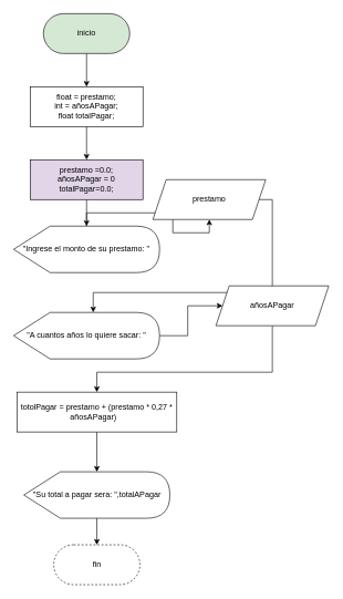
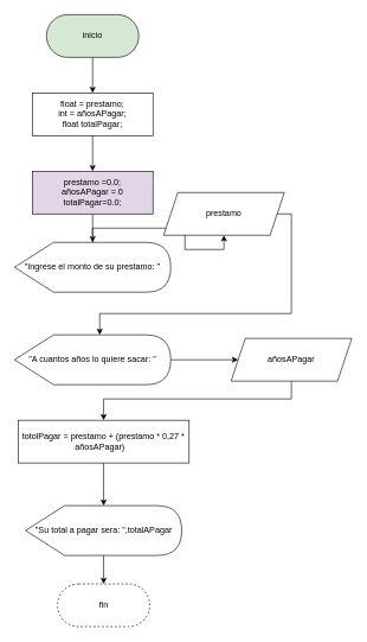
  <mxCell id="0" />
  <mxCell id="1" parent="0" />
  <mxCell id="2" value="" style="edgeStyle=orthogonalEdgeStyle;rounded=0;orthogonalLoop=1;jettySize=auto;html=1;" edge="1" parent="1" source="3" target="5"><mxGeometry relative="1" as="geometry" /></mxCell>
  <mxCell id="3" value="inicio" style="rounded=1;whiteSpace=wrap;html=1;arcSize=50;fillColor=#d5e8d4;" vertex="1" parent="1"><mxGeometry x="65" y="20" width="130" height="60" as="geometry" /></mxCell>
  <mxCell id="4" value="" style="edgeStyle=orthogonalEdgeStyle;rounded=0;orthogonalLoop=1;jettySize=auto;html=1;" edge="1" parent="1" source="5" target="7"><mxGeometry relative="1" as="geometry" /></mxCell>
  <mxCell id="5" value="float = prestamo;&lt;div&gt;int = añosAPagar;&lt;/div&gt;&lt;div&gt;float totalPagar;&lt;/div&gt;" style="rounded=0;whiteSpace=wrap;html=1;" vertex="1" parent="1"><mxGeometry x="45" y="130" width="170" height="60" as="geometry" /></mxCell>
  <mxCell id="6" value="" style="edgeStyle=orthogonalEdgeStyle;rounded=0;orthogonalLoop=1;jettySize=auto;html=1;" edge="1" parent="1" source="7" target="9"><mxGeometry relative="1" as="geometry" /></mxCell>
  <mxCell id="7" value="prestamo =0.0;&lt;div&gt;añosAPagar = 0&lt;/div&gt;&lt;div&gt;totalPagar=0.0;&lt;/div&gt;" style="rounded=0;whiteSpace=wrap;html=1;fillColor=#e1d5e7;" vertex="1" parent="1"><mxGeometry x="45" y="240" width="170" height="60" as="geometry" /></mxCell>
  <mxCell id="8" value="" style="edgeStyle=orthogonalEdgeStyle;rounded=0;orthogonalLoop=1;jettySize=auto;html=1;" edge="1" parent="1" source="9" target="10"><mxGeometry relative="1" as="geometry" /></mxCell>
  <mxCell id="9" value="&quot;Ingrese el monto de su prestamo: &quot;" style="shape=display;whiteSpace=wrap;html=1;rounded=0;strokeColor=default;align=center;verticalAlign=middle;fontFamily=Helvetica;fontSize=12;fontColor=default;fillColor=default;" vertex="1" parent="1"><mxGeometry x="20" y="340" width="220" height="70" as="geometry" /></mxCell>
  <mxCell id="10" value="prestamo" style="shape=parallelogram;perimeter=parallelogramPerimeter;whiteSpace=wrap;html=1;fixedSize=1;rounded=0;strokeColor=default;align=center;verticalAlign=middle;fontFamily=Helvetica;fontSize=12;fontColor=default;fillColor=default;" vertex="1" parent="1"><mxGeometry x="230" y="270" width="170" height="60" as="geometry" /></mxCell>
  <mxCell id="11" value="" style="edgeStyle=orthogonalEdgeStyle;rounded=0;orthogonalLoop=1;jettySize=auto;html=1;entryX=0;entryY=0.5;entryDx=0;entryDy=0;" edge="1" parent="1" source="12" target="15"><mxGeometry relative="1" as="geometry"><mxPoint x="335" y="505" as="targetPoint" /></mxGeometry></mxCell>
  <mxCell id="12" value="&quot;A cuantos años lo quiere sacar: &quot;" style="shape=display;whiteSpace=wrap;html=1;rounded=0;strokeColor=default;align=center;verticalAlign=middle;fontFamily=Helvetica;fontSize=12;fontColor=default;fillColor=default;" vertex="1" parent="1"><mxGeometry x="20" y="470" width="220" height="70" as="geometry" /></mxCell>
  <mxCell id="13" style="edgeStyle=orthogonalEdgeStyle;rounded=0;orthogonalLoop=1;jettySize=auto;html=1;entryX=0;entryY=0;entryDx=120;entryDy=0;entryPerimeter=0;" edge="1" parent="1" source="10" target="12"><mxGeometry relative="1" as="geometry"><Array as="points"><mxPoint x="410" y="440" /><mxPoint x="140" y="440" /></Array></mxGeometry></mxCell>
  <mxCell id="14" style="edgeStyle=orthogonalEdgeStyle;rounded=0;orthogonalLoop=1;jettySize=auto;html=1;entryX=0.5;entryY=0;entryDx=0;entryDy=0;" edge="1" parent="1" source="15" target="17"><mxGeometry relative="1" as="geometry"><Array as="points"><mxPoint x="410" y="560" /><mxPoint x="146" y="560" /></Array></mxGeometry></mxCell>
- <mxCell id="15" value="añosAPagar" style="shape=parallelogram;perimeter=parallelogramPerimeter;whiteSpace=wrap;html=1;fixedSize=1;rounded=0;strokeColor=default;align=center;verticalAlign=middle;fontFamily=Helvetica;fontSize=12;fontColor=default;fillColor=default;" vertex="1" parent="1"><mxGeometry x="325" y="430" width="170" height="60" as="geometry" /></mxCell>
+ <mxCell id="15" value="añosAPagar" style="shape=parallelogram;perimeter=parallelogramPerimeter;whiteSpace=wrap;html=1;fixedSize=1;rounded=0;strokeColor=default;align=center;verticalAlign=middle;fontFamily=Helvetica;fontSize=12;fontColor=default;fillColor=default;" vertex="1" parent="1"><mxGeometry x="325" y="475" width="170" height="60" as="geometry" /></mxCell>
  <mxCell id="16" value="" style="edgeStyle=orthogonalEdgeStyle;rounded=0;orthogonalLoop=1;jettySize=auto;html=1;" edge="1" parent="1" source="17" target="19"><mxGeometry relative="1" as="geometry" /></mxCell>
  <mxCell id="17" value="totolPagar = prestamo + (prestamo * 0,27 * añosAPagar)&amp;nbsp; &amp;nbsp;" style="rounded=0;whiteSpace=wrap;html=1;" vertex="1" parent="1"><mxGeometry x="25" y="590" width="241" height="60" as="geometry" /></mxCell>
  <mxCell id="18" value="" style="edgeStyle=orthogonalEdgeStyle;rounded=0;orthogonalLoop=1;jettySize=auto;html=1;" edge="1" parent="1" source="19" target="20"><mxGeometry relative="1" as="geometry" /></mxCell>
  <mxCell id="19" value="&quot;Su total a pagar sera: &quot;,totalAPagar" style="shape=display;whiteSpace=wrap;html=1;rounded=0;strokeColor=default;align=center;verticalAlign=middle;fontFamily=Helvetica;fontSize=12;fontColor=default;fillColor=default;" vertex="1" parent="1"><mxGeometry x="35.5" y="710" width="220" height="70" as="geometry" /></mxCell>
  <mxCell id="20" value="fin" style="rounded=1;whiteSpace=wrap;html=1;arcSize=50;dashed=1;" vertex="1" parent="1"><mxGeometry x="80.5" y="820" width="130" height="60" as="geometry" /></mxCell>
